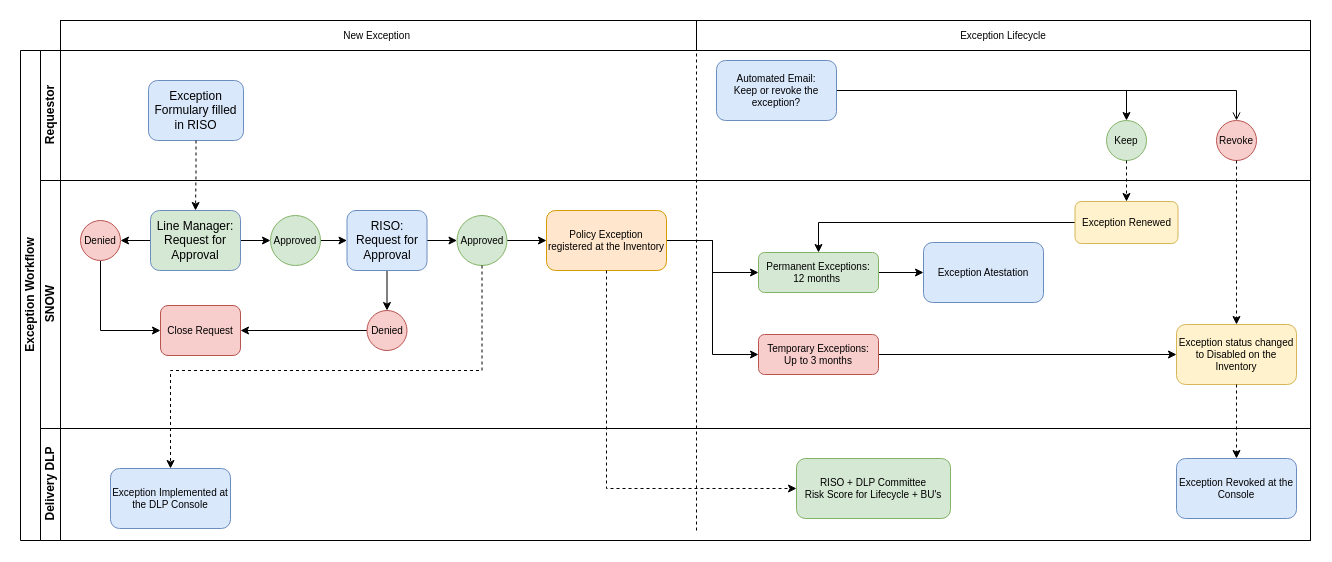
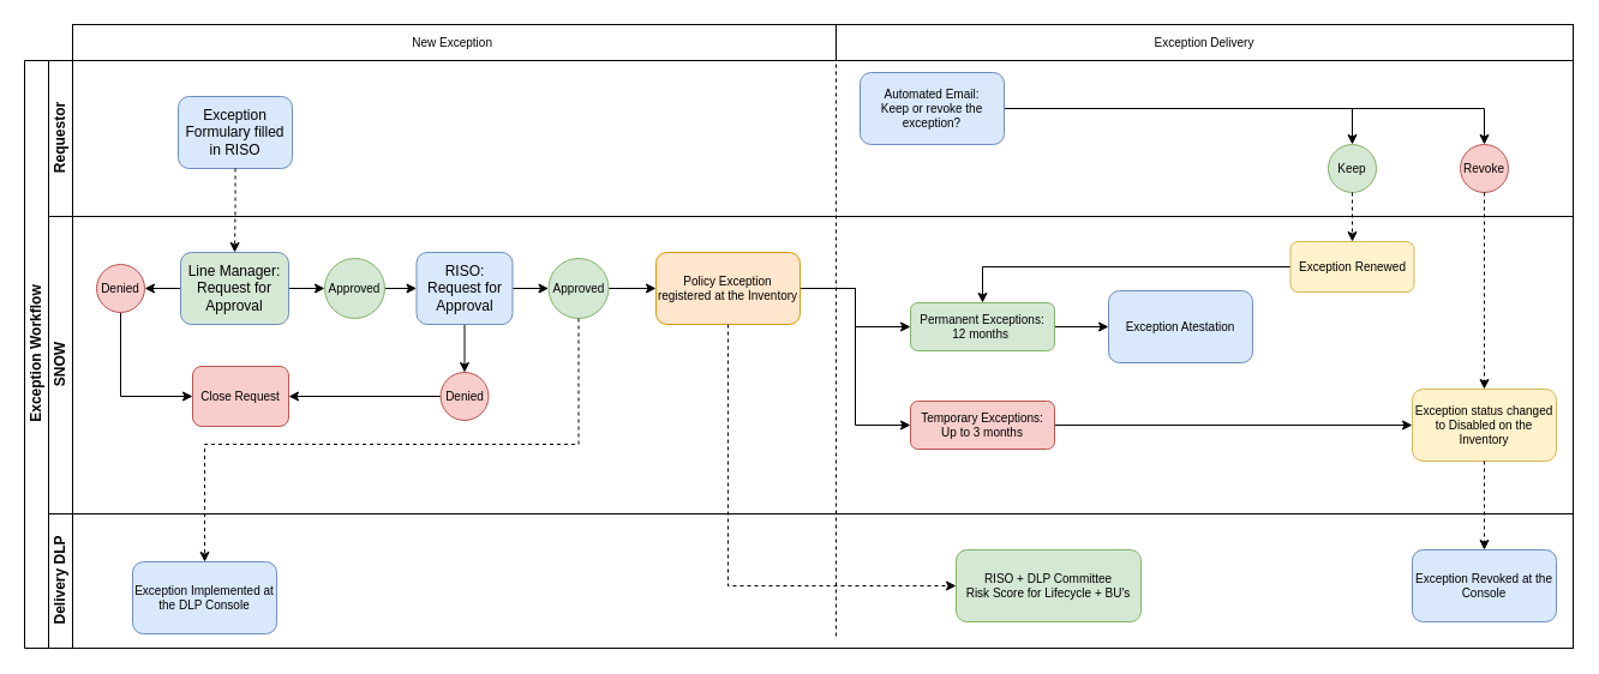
  <mxCell id="0" />
  <mxCell id="1" parent="0" />
  <mxCell id="2" value="" style="group" vertex="1" connectable="0" parent="1"><mxGeometry x="20" width="1290" height="510" as="geometry" y="20" /></mxCell>
  <mxCell id="3" value="" style="group" vertex="1" connectable="0" parent="2"><mxGeometry width="1290" height="510" as="geometry" /></mxCell>
  <mxCell id="4" value="Exception Workflow" style="swimlane;html=1;childLayout=stackLayout;resizeParent=1;resizeParentMax=0;horizontal=0;startSize=20;horizontalStack=0;" parent="3" vertex="1"><mxGeometry y="30" width="1290" height="490" as="geometry" /></mxCell>
  <mxCell id="5" value="Requestor" style="swimlane;html=1;startSize=20;horizontal=0;" parent="4" vertex="1"><mxGeometry x="20" width="1270" height="130" as="geometry" /></mxCell>
  <mxCell id="6" value="Exception Formulary filled in RISO" style="rounded=1;whiteSpace=wrap;html=1;fontFamily=Helvetica;fontSize=12;align=center;fillColor=#dae8fc;strokeColor=#6c8ebf;" parent="5" vertex="1"><mxGeometry x="108" y="30" width="95" height="60" as="geometry" /></mxCell>
- <mxCell id="7" value="Exception Lifecycle" style="rounded=0;whiteSpace=wrap;html=1;fontSize=10;" vertex="1" parent="5"><mxGeometry x="656" y="-30" width="614" height="30" as="geometry" /></mxCell>
+ <mxCell id="7" value="Exception Delivery" style="rounded=0;whiteSpace=wrap;html=1;fontSize=10;" vertex="1" parent="5"><mxGeometry x="656" y="-30" width="614" height="30" as="geometry" /></mxCell>
  <mxCell id="8" style="edgeStyle=orthogonalEdgeStyle;rounded=0;orthogonalLoop=1;jettySize=auto;html=1;entryX=0.5;entryY=0;entryDx=0;entryDy=0;fontSize=10;" edge="1" parent="5" source="10" target="11"><mxGeometry relative="1" as="geometry" /></mxCell>
- <mxCell id="9" style="edgeStyle=orthogonalEdgeStyle;rounded=0;orthogonalLoop=1;jettySize=auto;html=1;entryX=0.5;entryY=0;entryDx=0;entryDy=0;fontSize=10;endArrow=open;" edge="1" parent="5" source="10" target="12"><mxGeometry relative="1" as="geometry" /></mxCell>
+ <mxCell id="9" style="edgeStyle=orthogonalEdgeStyle;rounded=0;orthogonalLoop=1;jettySize=auto;html=1;entryX=0.5;entryY=0;entryDx=0;entryDy=0;fontSize=10;" edge="1" parent="5" source="10" target="12"><mxGeometry relative="1" as="geometry" /></mxCell>
  <mxCell id="10" value="Automated Email:&lt;br&gt;Keep or revoke the exception?" style="rounded=1;whiteSpace=wrap;html=1;fontSize=10;fillColor=#dae8fc;strokeColor=#6c8ebf;" vertex="1" parent="5"><mxGeometry x="676" y="10" width="120" height="60" as="geometry" /></mxCell>
  <mxCell id="11" value="Keep" style="ellipse;whiteSpace=wrap;html=1;aspect=fixed;rounded=1;fontSize=10;fillColor=#d5e8d4;strokeColor=#82b366;" vertex="1" parent="5"><mxGeometry x="1066" y="70" width="40" height="40" as="geometry" /></mxCell>
  <mxCell id="12" value="Revoke" style="ellipse;whiteSpace=wrap;html=1;aspect=fixed;rounded=1;fontSize=10;fillColor=#f8cecc;strokeColor=#b85450;" vertex="1" parent="5"><mxGeometry x="1176" y="70" width="40" height="40" as="geometry" /></mxCell>
  <mxCell id="13" style="edgeStyle=orthogonalEdgeStyle;rounded=0;orthogonalLoop=1;jettySize=auto;html=1;entryX=0.5;entryY=0;entryDx=0;entryDy=0;dashed=1;" edge="1" parent="4" source="6" target="17"><mxGeometry relative="1" as="geometry" /></mxCell>
  <mxCell id="14" value="SNOW" style="swimlane;html=1;startSize=20;horizontal=0;" parent="4" vertex="1"><mxGeometry x="20" y="130" width="1270" height="248" as="geometry" /></mxCell>
  <mxCell id="15" style="edgeStyle=orthogonalEdgeStyle;rounded=0;orthogonalLoop=1;jettySize=auto;html=1;entryX=0;entryY=0.5;entryDx=0;entryDy=0;fontSize=10;" edge="1" parent="14" source="17" target="19"><mxGeometry relative="1" as="geometry" /></mxCell>
  <mxCell id="16" style="edgeStyle=orthogonalEdgeStyle;rounded=0;orthogonalLoop=1;jettySize=auto;html=1;entryX=1;entryY=0.5;entryDx=0;entryDy=0;fontSize=10;" edge="1" parent="14" source="17" target="21"><mxGeometry relative="1" as="geometry" /></mxCell>
  <mxCell id="17" value="Line Manager:&lt;br&gt;Request for Approval" style="rounded=1;whiteSpace=wrap;html=1;fontFamily=Helvetica;fontSize=12;align=center;fillColor=#d5e8d4;strokeColor=#6c8ebf;" vertex="1" parent="14"><mxGeometry x="110" y="30" width="90" height="60" as="geometry" /></mxCell>
  <mxCell id="18" style="edgeStyle=orthogonalEdgeStyle;rounded=0;orthogonalLoop=1;jettySize=auto;html=1;entryX=0;entryY=0.5;entryDx=0;entryDy=0;fontSize=10;" edge="1" parent="14" source="19" target="24"><mxGeometry relative="1" as="geometry" /></mxCell>
  <mxCell id="19" value="Approved" style="ellipse;whiteSpace=wrap;html=1;aspect=fixed;fillColor=#d5e8d4;strokeColor=#82b366;fontSize=10;" vertex="1" parent="14"><mxGeometry x="230" y="35" width="50" height="50" as="geometry" /></mxCell>
  <mxCell id="20" style="edgeStyle=orthogonalEdgeStyle;rounded=0;orthogonalLoop=1;jettySize=auto;html=1;entryX=0;entryY=0.5;entryDx=0;entryDy=0;fontSize=10;" edge="1" parent="14" source="21" target="29"><mxGeometry relative="1" as="geometry"><Array as="points"><mxPoint x="60" y="150" /></Array></mxGeometry></mxCell>
  <mxCell id="21" value="Denied" style="ellipse;whiteSpace=wrap;html=1;aspect=fixed;rounded=1;fontSize=10;fillColor=#f8cecc;strokeColor=#b85450;" vertex="1" parent="14"><mxGeometry x="40" y="40" width="40" height="40" as="geometry" /></mxCell>
  <mxCell id="22" style="edgeStyle=orthogonalEdgeStyle;rounded=0;orthogonalLoop=1;jettySize=auto;html=1;entryX=0;entryY=0.5;entryDx=0;entryDy=0;fontSize=10;" edge="1" parent="14" source="24" target="26"><mxGeometry relative="1" as="geometry" /></mxCell>
  <mxCell id="23" style="edgeStyle=orthogonalEdgeStyle;rounded=0;orthogonalLoop=1;jettySize=auto;html=1;fontSize=10;" edge="1" parent="14" source="24" target="28"><mxGeometry relative="1" as="geometry" /></mxCell>
  <mxCell id="24" value="RISO:&lt;br&gt;Request for Approval" style="rounded=1;whiteSpace=wrap;html=1;fontFamily=Helvetica;fontSize=12;align=center;fillColor=#dae8fc;strokeColor=#6c8ebf;" vertex="1" parent="14"><mxGeometry x="306.5" y="30" width="80" height="60" as="geometry" /></mxCell>
  <mxCell id="25" style="edgeStyle=orthogonalEdgeStyle;rounded=0;orthogonalLoop=1;jettySize=auto;html=1;entryX=0;entryY=0.5;entryDx=0;entryDy=0;fontSize=10;" edge="1" parent="14" source="26" target="32"><mxGeometry relative="1" as="geometry" /></mxCell>
  <mxCell id="26" value="Approved" style="ellipse;whiteSpace=wrap;html=1;aspect=fixed;fillColor=#d5e8d4;strokeColor=#82b366;fontSize=10;" vertex="1" parent="14"><mxGeometry x="416.5" y="35" width="50" height="50" as="geometry" /></mxCell>
  <mxCell id="27" style="edgeStyle=orthogonalEdgeStyle;rounded=0;orthogonalLoop=1;jettySize=auto;html=1;entryX=1;entryY=0.5;entryDx=0;entryDy=0;fontSize=10;" edge="1" parent="14" source="28" target="29"><mxGeometry relative="1" as="geometry" /></mxCell>
  <mxCell id="28" value="Denied" style="ellipse;whiteSpace=wrap;html=1;aspect=fixed;rounded=1;fontSize=10;fillColor=#f8cecc;strokeColor=#b85450;" vertex="1" parent="14"><mxGeometry x="326.5" y="130" width="40" height="40" as="geometry" /></mxCell>
  <mxCell id="29" value="Close Request" style="rounded=1;whiteSpace=wrap;html=1;fontSize=10;fillColor=#f8cecc;strokeColor=#b85450;" vertex="1" parent="14"><mxGeometry x="120" y="125" width="80" height="50" as="geometry" /></mxCell>
  <mxCell id="30" style="edgeStyle=orthogonalEdgeStyle;rounded=0;orthogonalLoop=1;jettySize=auto;html=1;entryX=0;entryY=0.5;entryDx=0;entryDy=0;fontSize=10;" edge="1" parent="14" source="32" target="36"><mxGeometry relative="1" as="geometry" /></mxCell>
  <mxCell id="31" style="edgeStyle=orthogonalEdgeStyle;rounded=0;orthogonalLoop=1;jettySize=auto;html=1;entryX=0;entryY=0.5;entryDx=0;entryDy=0;fontSize=10;" edge="1" parent="14" source="32" target="34"><mxGeometry relative="1" as="geometry" /></mxCell>
  <mxCell id="32" value="Policy Exception registered at the Inventory" style="rounded=1;whiteSpace=wrap;html=1;fontSize=10;fillColor=#ffe6cc;strokeColor=#d79b00;" vertex="1" parent="14"><mxGeometry x="506" y="30" width="120" height="60" as="geometry" /></mxCell>
  <mxCell id="33" style="edgeStyle=orthogonalEdgeStyle;rounded=0;orthogonalLoop=1;jettySize=auto;html=1;entryX=0;entryY=0.5;entryDx=0;entryDy=0;fontSize=10;" edge="1" parent="14" source="34" target="38"><mxGeometry relative="1" as="geometry" /></mxCell>
  <mxCell id="34" value="Temporary Exceptions:&lt;br&gt;Up to 3 months" style="rounded=1;whiteSpace=wrap;html=1;fontSize=10;fillColor=#f8cecc;strokeColor=#b85450;" vertex="1" parent="14"><mxGeometry x="718" y="154" width="120" height="40" as="geometry" /></mxCell>
  <mxCell id="35" style="edgeStyle=orthogonalEdgeStyle;rounded=0;orthogonalLoop=1;jettySize=auto;html=1;entryX=0;entryY=0.5;entryDx=0;entryDy=0;fontSize=10;" edge="1" parent="14" source="36" target="37"><mxGeometry relative="1" as="geometry" /></mxCell>
  <mxCell id="36" value="Permanent Exceptions:&lt;br&gt;12 months&amp;nbsp;" style="rounded=1;whiteSpace=wrap;html=1;fontSize=10;fillColor=#d5e8d4;strokeColor=#82b366;" vertex="1" parent="14"><mxGeometry x="718" y="72" width="120" height="40" as="geometry" /></mxCell>
  <mxCell id="37" value="Exception Atestation" style="rounded=1;whiteSpace=wrap;html=1;fontSize=10;fillColor=#dae8fc;strokeColor=#6c8ebf;" vertex="1" parent="14"><mxGeometry x="883" y="62" width="120" height="60" as="geometry" /></mxCell>
  <mxCell id="38" value="Exception status changed to Disabled on the Inventory" style="rounded=1;whiteSpace=wrap;html=1;fontSize=10;fillColor=#fff2cc;strokeColor=#d6b656;" vertex="1" parent="14"><mxGeometry x="1136" y="144" width="120" height="60" as="geometry" /></mxCell>
  <mxCell id="39" style="edgeStyle=orthogonalEdgeStyle;rounded=0;orthogonalLoop=1;jettySize=auto;html=1;entryX=0.5;entryY=0;entryDx=0;entryDy=0;fontSize=10;" edge="1" parent="14" source="40" target="36"><mxGeometry relative="1" as="geometry" /></mxCell>
  <mxCell id="40" value="Exception Renewed" style="rounded=1;whiteSpace=wrap;html=1;fontSize=10;fillColor=#fff2cc;strokeColor=#d6b656;" vertex="1" parent="14"><mxGeometry x="1034.5" y="21" width="103" height="42" as="geometry" /></mxCell>
  <mxCell id="41" style="edgeStyle=orthogonalEdgeStyle;rounded=0;orthogonalLoop=1;jettySize=auto;html=1;entryX=0.5;entryY=0;entryDx=0;entryDy=0;fontSize=10;dashed=1;" edge="1" parent="4" source="26" target="43"><mxGeometry relative="1" as="geometry"><Array as="points"><mxPoint x="462" y="320" /><mxPoint x="150" y="320" /></Array></mxGeometry></mxCell>
  <mxCell id="42" value="Delivery DLP" style="swimlane;html=1;startSize=20;horizontal=0;" parent="4" vertex="1"><mxGeometry x="20" y="378" width="1270" height="112" as="geometry" /></mxCell>
  <mxCell id="43" value="Exception Implemented at the DLP Console" style="rounded=1;whiteSpace=wrap;html=1;fontSize=10;fillColor=#dae8fc;strokeColor=#6c8ebf;" vertex="1" parent="42"><mxGeometry x="70" y="40" width="120" height="60" as="geometry" /></mxCell>
  <mxCell id="44" value="Exception Revoked at the Console" style="rounded=1;whiteSpace=wrap;html=1;fontSize=10;fillColor=#dae8fc;strokeColor=#6c8ebf;" vertex="1" parent="42"><mxGeometry x="1136" y="30" width="120" height="60" as="geometry" /></mxCell>
  <mxCell id="45" value="RISO + DLP Committee&lt;br&gt;Risk Score for Lifecycle + BU's" style="rounded=1;whiteSpace=wrap;html=1;fontSize=10;fillColor=#d5e8d4;strokeColor=#82b366;" vertex="1" parent="42"><mxGeometry x="756" y="30" width="154" height="60" as="geometry" /></mxCell>
  <mxCell id="46" style="edgeStyle=orthogonalEdgeStyle;rounded=0;orthogonalLoop=1;jettySize=auto;html=1;entryX=0.5;entryY=0;entryDx=0;entryDy=0;fontSize=10;dashed=1;" edge="1" parent="4" source="12" target="38"><mxGeometry relative="1" as="geometry" /></mxCell>
  <mxCell id="47" style="edgeStyle=orthogonalEdgeStyle;rounded=0;orthogonalLoop=1;jettySize=auto;html=1;entryX=0.5;entryY=0;entryDx=0;entryDy=0;fontSize=10;dashed=1;" edge="1" parent="4" source="38" target="44"><mxGeometry relative="1" as="geometry" /></mxCell>
  <mxCell id="48" style="edgeStyle=orthogonalEdgeStyle;rounded=0;orthogonalLoop=1;jettySize=auto;html=1;entryX=0.5;entryY=0;entryDx=0;entryDy=0;dashed=1;fontSize=10;" edge="1" parent="4" source="11" target="40"><mxGeometry relative="1" as="geometry" /></mxCell>
  <mxCell id="49" style="edgeStyle=orthogonalEdgeStyle;rounded=0;orthogonalLoop=1;jettySize=auto;html=1;entryX=0;entryY=0.5;entryDx=0;entryDy=0;fontSize=10;dashed=1;" edge="1" parent="4" source="32" target="45"><mxGeometry relative="1" as="geometry"><Array as="points"><mxPoint x="586" y="438" /></Array></mxGeometry></mxCell>
  <mxCell id="50" value="New Exception&amp;nbsp;" style="rounded=0;whiteSpace=wrap;html=1;fontSize=10;" vertex="1" parent="3"><mxGeometry x="40" width="636" height="30" as="geometry" /></mxCell>
  <mxCell id="51" value="" style="endArrow=none;dashed=1;html=1;fontSize=10;entryX=0;entryY=1;entryDx=0;entryDy=0;" edge="1" parent="2" target="7"><mxGeometry width="50" height="50" relative="1" as="geometry"><mxPoint x="676" y="510" as="sourcePoint" /><mxPoint x="616" y="230" as="targetPoint" /></mxGeometry></mxCell>
